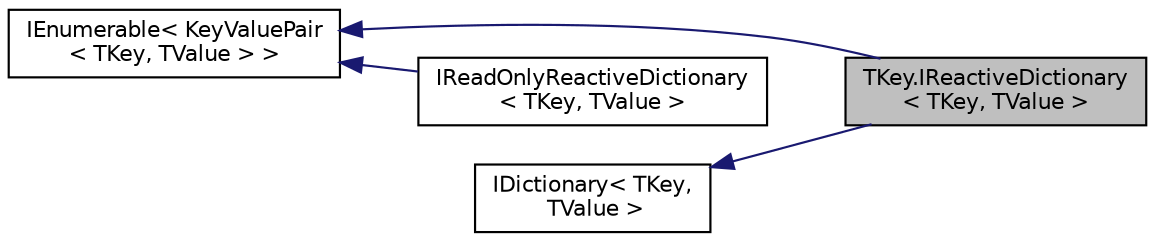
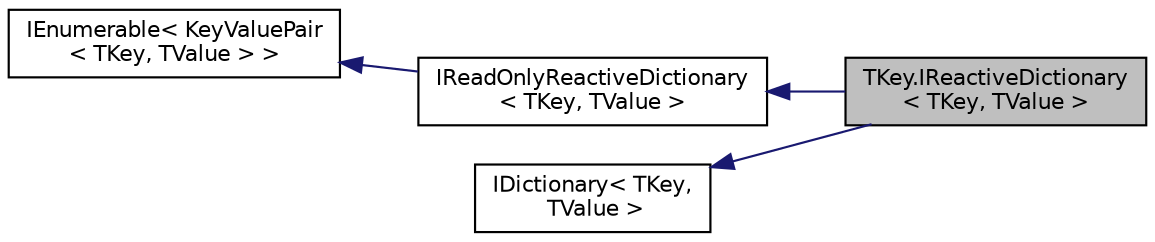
  digraph {
    rankdir=LR
    node [color=black fillcolor=white fontname=Helvetica fontsize=10 shape=record style=filled]
    edge [color=midnightblue dir=back fontname=Helvetica fontsize=10 labelfontname=Helvetica labelfontsize=10 style=solid]
    n1 [fillcolor=grey75 fontcolor=black height=0.2 label="TKey.IReactiveDictionary\l\< TKey, TValue \>" width=0.4]
    n2 [height=0.2 label="IReadOnlyReactiveDictionary\l\< TKey, TValue \>" width=0.4]
    n3 [height=0.2 label="IEnumerable\< KeyValuePair\l\< TKey, TValue \> \>" width=0.4]
    n4 [height=0.2 label="IDictionary\< TKey,\l TValue \>" width=0.4]
-   n3 -> n1
+   n2 -> n1
    n3 -> n2
    n4 -> n1
  }
